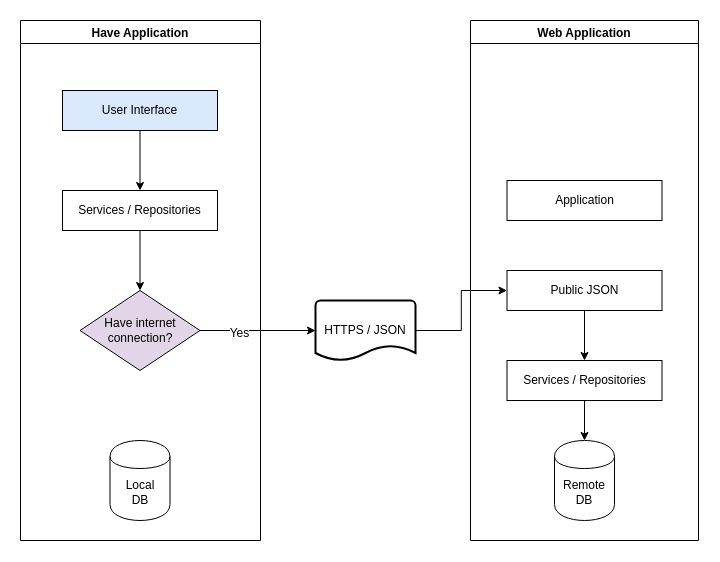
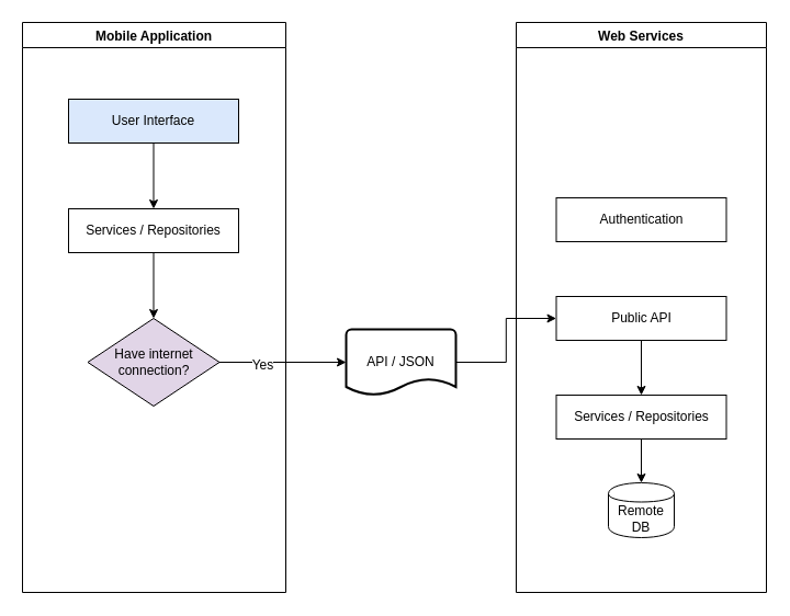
  <mxCell id="0" />
  <mxCell id="1" parent="0" />
  <mxCell id="2" style="edgeStyle=orthogonalEdgeStyle;rounded=0;orthogonalLoop=1;jettySize=auto;html=1;exitX=0.5;exitY=1;exitDx=0;exitDy=0;entryX=0.5;entryY=0;entryDx=0;entryDy=0;" edge="1" parent="1"><mxGeometry relative="1" as="geometry"><mxPoint x="142.5" y="220" as="sourcePoint" /></mxGeometry></mxCell>
  <mxCell id="3" style="edgeStyle=orthogonalEdgeStyle;rounded=0;orthogonalLoop=1;jettySize=auto;html=1;exitX=0.5;exitY=1;exitDx=0;exitDy=0;" edge="1" parent="1"><mxGeometry relative="1" as="geometry"><mxPoint x="142.5" y="180" as="targetPoint" /></mxGeometry></mxCell>
  <mxCell id="4" style="edgeStyle=orthogonalEdgeStyle;rounded=0;orthogonalLoop=1;jettySize=auto;html=1;exitX=0.5;exitY=1;exitDx=0;exitDy=0;entryX=0.5;entryY=0;entryDx=0;entryDy=0;" edge="1" parent="1"><mxGeometry relative="1" as="geometry"><mxPoint x="142.5" y="420" as="targetPoint" /></mxGeometry></mxCell>
  <mxCell id="5" value="No" style="text;html=1;align=center;verticalAlign=middle;resizable=0;points=[];labelBackgroundColor=#ffffff;" vertex="1" connectable="0" parent="4"><mxGeometry x="-0.2" y="4" relative="1" as="geometry"><mxPoint as="offset" /></mxGeometry></mxCell>
  <mxCell id="6" style="edgeStyle=orthogonalEdgeStyle;rounded=0;orthogonalLoop=1;jettySize=auto;html=1;" edge="1" parent="1" source="7" target="20"><mxGeometry relative="1" as="geometry" /></mxCell>
- <mxCell id="7" value="HTTPS / JSON" style="strokeWidth=2;html=1;shape=mxgraph.flowchart.document2;whiteSpace=wrap;size=0.25;" vertex="1" parent="1"><mxGeometry x="315" y="300" width="100" height="60" as="geometry" /></mxCell>
- <mxCell id="8" value="Have Application" style="swimlane;" vertex="1" parent="1"><mxGeometry x="20" y="20" width="240" height="520" as="geometry"><mxRectangle x="80" y="80" width="140" height="23" as="alternateBounds" /></mxGeometry></mxCell>
+ <mxCell id="7" value="API / JSON" style="strokeWidth=2;html=1;shape=mxgraph.flowchart.document2;whiteSpace=wrap;size=0.25;" vertex="1" parent="1"><mxGeometry x="315" y="300" width="100" height="60" as="geometry" /></mxCell>
+ <mxCell id="8" value="Mobile Application" style="swimlane;" vertex="1" parent="1"><mxGeometry x="20" y="20" width="240" height="520" as="geometry"><mxRectangle x="80" y="80" width="140" height="23" as="alternateBounds" /></mxGeometry></mxCell>
  <mxCell id="9" style="edgeStyle=orthogonalEdgeStyle;rounded=0;orthogonalLoop=1;jettySize=auto;html=1;entryX=0.5;entryY=0;entryDx=0;entryDy=0;" edge="1" parent="8" source="10" target="12"><mxGeometry relative="1" as="geometry" /></mxCell>
  <mxCell id="10" value="User Interface" style="rounded=0;whiteSpace=wrap;html=1;fillColor=#dae8fc;" vertex="1" parent="8"><mxGeometry x="42" y="70" width="155" height="40" as="geometry" /></mxCell>
  <mxCell id="11" style="edgeStyle=orthogonalEdgeStyle;rounded=0;orthogonalLoop=1;jettySize=auto;html=1;entryX=0.5;entryY=0;entryDx=0;entryDy=0;" edge="1" parent="8" source="12" target="13"><mxGeometry relative="1" as="geometry" /></mxCell>
  <mxCell id="12" value="Services / Repositories" style="rounded=0;whiteSpace=wrap;html=1;" vertex="1" parent="8"><mxGeometry x="42" y="170" width="155" height="40" as="geometry" /></mxCell>
  <mxCell id="13" value="Have internet connection?" style="rhombus;whiteSpace=wrap;html=1;fillColor=#e1d5e7;" vertex="1" parent="8"><mxGeometry x="59.5" y="270" width="120" height="80" as="geometry" /></mxCell>
- <mxCell id="14" value="Local&lt;br&gt;DB" style="shape=cylinder;whiteSpace=wrap;html=1;boundedLbl=1;backgroundOutline=1;" vertex="1" parent="8"><mxGeometry x="89.5" y="420" width="60" height="80" as="geometry" /></mxCell>
  <mxCell id="15" style="edgeStyle=orthogonalEdgeStyle;rounded=0;orthogonalLoop=1;jettySize=auto;html=1;exitX=1;exitY=0.5;exitDx=0;exitDy=0;" edge="1" parent="1" source="13" target="7"><mxGeometry relative="1" as="geometry" /></mxCell>
  <mxCell id="16" value="Yes" style="text;html=1;align=center;verticalAlign=middle;resizable=0;points=[];labelBackgroundColor=#ffffff;" vertex="1" connectable="0" parent="15"><mxGeometry x="-0.318" y="-2" relative="1" as="geometry"><mxPoint as="offset" /></mxGeometry></mxCell>
- <mxCell id="17" value="Web Application" style="swimlane;" vertex="1" parent="1"><mxGeometry x="470" y="20" width="228" height="520" as="geometry" /></mxCell>
- <mxCell id="18" value="Application" style="rounded=0;whiteSpace=wrap;html=1;" vertex="1" parent="17"><mxGeometry x="36.5" y="160" width="155" height="40" as="geometry" /></mxCell>
+ <mxCell id="17" value="Web Services" style="swimlane;" vertex="1" parent="1"><mxGeometry x="470" y="20" width="228" height="520" as="geometry" /></mxCell>
+ <mxCell id="18" value="Authentication" style="rounded=0;whiteSpace=wrap;html=1;" vertex="1" parent="17"><mxGeometry x="36.5" y="160" width="155" height="40" as="geometry" /></mxCell>
  <mxCell id="19" style="edgeStyle=orthogonalEdgeStyle;rounded=0;orthogonalLoop=1;jettySize=auto;html=1;exitX=0.5;exitY=1;exitDx=0;exitDy=0;entryX=0.5;entryY=0;entryDx=0;entryDy=0;" edge="1" parent="17" source="20" target="21"><mxGeometry relative="1" as="geometry" /></mxCell>
- <mxCell id="20" value="Public JSON" style="rounded=0;whiteSpace=wrap;html=1;" vertex="1" parent="17"><mxGeometry x="36.5" y="250" width="155" height="40" as="geometry" /></mxCell>
+ <mxCell id="20" value="Public API" style="rounded=0;whiteSpace=wrap;html=1;" vertex="1" parent="17"><mxGeometry x="36.5" y="250" width="155" height="40" as="geometry" /></mxCell>
  <mxCell id="21" value="Services / Repositories" style="rounded=0;whiteSpace=wrap;html=1;" vertex="1" parent="17"><mxGeometry x="36.5" y="340" width="155" height="40" as="geometry" /></mxCell>
- <mxCell id="22" value="Remote&lt;br&gt;DB" style="shape=cylinder;whiteSpace=wrap;html=1;boundedLbl=1;backgroundOutline=1;" vertex="1" parent="17"><mxGeometry x="84" y="420" width="60" height="80" as="geometry" /></mxCell>
+ <mxCell id="22" value="Remote&lt;br&gt;DB" style="shape=cylinder;whiteSpace=wrap;html=1;boundedLbl=1;backgroundOutline=1;" vertex="1" parent="17"><mxGeometry x="84" y="420" width="60" height="50" as="geometry" /></mxCell>
  <mxCell id="23" style="edgeStyle=orthogonalEdgeStyle;rounded=0;orthogonalLoop=1;jettySize=auto;html=1;exitX=0.5;exitY=1;exitDx=0;exitDy=0;" edge="1" parent="17" source="21" target="22"><mxGeometry relative="1" as="geometry" /></mxCell>
